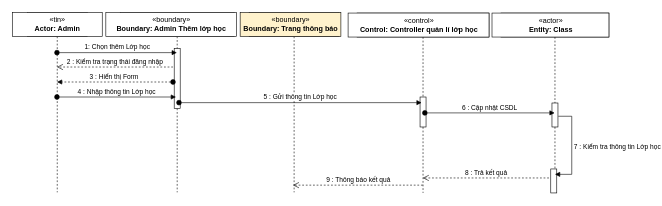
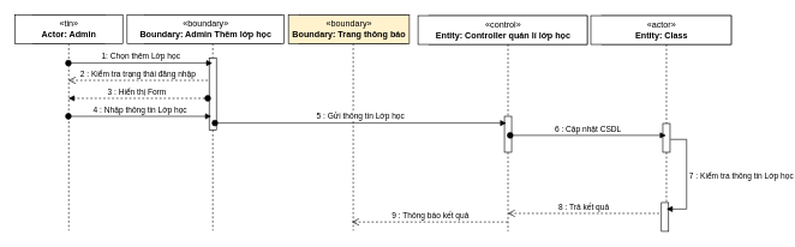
  <mxCell id="0" />
  <mxCell id="1" parent="0" />
  <mxCell id="2" value=":Object" style="shape=umlLifeline;perimeter=lifelinePerimeter;whiteSpace=wrap;html=1;container=1;collapsible=0;recursiveResize=0;outlineConnect=0;" parent="1" vertex="1"><mxGeometry x="45" y="20" width="100" height="300" as="geometry" /></mxCell>
  <mxCell id="3" value="«tin»&lt;br&gt;&lt;b&gt;Actor: Admin&lt;/b&gt;" style="html=1;" parent="1" vertex="1"><mxGeometry x="20" y="20" width="150" height="40" as="geometry" /></mxCell>
  <mxCell id="4" value=":Object" style="shape=umlLifeline;perimeter=lifelinePerimeter;whiteSpace=wrap;html=1;container=1;collapsible=0;recursiveResize=0;outlineConnect=0;" parent="1" vertex="1"><mxGeometry x="200" y="20" width="190" height="300" as="geometry" /></mxCell>
  <mxCell id="5" value="«boundary»&lt;br&gt;&lt;b&gt;Boundary: Admin Thêm lớp học&lt;/b&gt;" style="html=1;" parent="4" vertex="1"><mxGeometry x="-24" width="218" height="40" as="geometry" /></mxCell>
  <mxCell id="6" value="" style="html=1;points=[];perimeter=orthogonalPerimeter;" parent="4" vertex="1"><mxGeometry x="90" y="60" width="10" height="100" as="geometry" /></mxCell>
  <mxCell id="7" value=":Object" style="shape=umlLifeline;perimeter=lifelinePerimeter;whiteSpace=wrap;html=1;container=1;collapsible=0;recursiveResize=0;outlineConnect=0;" parent="1" vertex="1"><mxGeometry x="415" y="20" width="150" height="300" as="geometry" /></mxCell>
  <mxCell id="8" value="«boundary»&lt;br&gt;&lt;b&gt;Boundary: Trang thông báo&lt;/b&gt;" style="html=1;fillColor=#fff2cc;" parent="7" vertex="1"><mxGeometry x="-15" width="168" height="40" as="geometry" /></mxCell>
  <mxCell id="9" value=":Object" style="shape=umlLifeline;perimeter=lifelinePerimeter;whiteSpace=wrap;html=1;container=1;collapsible=0;recursiveResize=0;outlineConnect=0;" parent="1" vertex="1"><mxGeometry x="595" y="21" width="220" height="300" as="geometry" /></mxCell>
- <mxCell id="10" value="«control»&lt;br&gt;&lt;b&gt;Control: Controller quản lí lớp học&lt;/b&gt;" style="html=1;" parent="9" vertex="1"><mxGeometry x="-15" width="235" height="40" as="geometry" /></mxCell>
+ <mxCell id="10" value="«control»&lt;br&gt;&lt;b&gt;Entity: Controller quản lí lớp học&lt;/b&gt;" style="html=1;" parent="9" vertex="1"><mxGeometry x="-15" width="235" height="40" as="geometry" /></mxCell>
  <mxCell id="11" value="" style="html=1;points=[];perimeter=orthogonalPerimeter;" parent="9" vertex="1"><mxGeometry x="105" y="140" width="10" height="50" as="geometry" /></mxCell>
  <mxCell id="12" value=":Object" style="shape=umlLifeline;perimeter=lifelinePerimeter;whiteSpace=wrap;html=1;container=1;collapsible=0;recursiveResize=0;outlineConnect=0;" parent="1" vertex="1"><mxGeometry x="835" y="21" width="180" height="300" as="geometry" /></mxCell>
  <mxCell id="13" value="«actor»&lt;br&gt;&lt;b&gt;Entity: Class&lt;br&gt;&lt;/b&gt;" style="html=1;" parent="12" vertex="1"><mxGeometry x="-15" width="195" height="40" as="geometry" /></mxCell>
  <mxCell id="14" value="" style="html=1;points=[];perimeter=orthogonalPerimeter;" parent="12" vertex="1"><mxGeometry x="85" y="150" width="10" height="40" as="geometry" /></mxCell>
  <mxCell id="15" value="1: Chọn thêm Lớp học" style="html=1;verticalAlign=bottom;startArrow=oval;startFill=1;endArrow=block;startSize=8;" parent="1" target="4" edge="1"><mxGeometry width="60" relative="1" as="geometry"><mxPoint x="94.5" y="87" as="sourcePoint" /><mxPoint x="290" y="85" as="targetPoint" /><Array as="points"><mxPoint x="158" y="87" /></Array></mxGeometry></mxCell>
  <mxCell id="16" value="5 : Gửi thông tin Lớp học" style="html=1;verticalAlign=bottom;startArrow=oval;startFill=1;endArrow=block;startSize=8;entryX=-0.1;entryY=0.2;entryDx=0;entryDy=0;entryPerimeter=0;" parent="1" edge="1"><mxGeometry width="60" relative="1" as="geometry"><mxPoint x="298.004" y="170.41" as="sourcePoint" /><mxPoint x="702.68" y="170.41" as="targetPoint" /></mxGeometry></mxCell>
  <mxCell id="17" value="6 : Cập nhật CSDL" style="html=1;verticalAlign=bottom;startArrow=oval;startFill=1;endArrow=block;startSize=8;exitX=0.8;exitY=0.39;exitDx=0;exitDy=0;exitPerimeter=0;" parent="1" edge="1"><mxGeometry width="60" relative="1" as="geometry"><mxPoint x="708" y="187.5" as="sourcePoint" /><mxPoint x="924.5" y="187.5" as="targetPoint" /></mxGeometry></mxCell>
  <mxCell id="18" value="" style="html=1;points=[];perimeter=orthogonalPerimeter;" parent="1" vertex="1"><mxGeometry x="918" y="281" width="10" height="40" as="geometry" /></mxCell>
  <mxCell id="19" value="7 : Kiểm tra thông tin Lớp học" style="edgeStyle=orthogonalEdgeStyle;html=1;align=left;spacingLeft=2;endArrow=block;rounded=0;exitX=1.058;exitY=0.553;exitDx=0;exitDy=0;exitPerimeter=0;" parent="1" source="14" edge="1"><mxGeometry relative="1" as="geometry"><mxPoint x="944.5" y="192.88" as="sourcePoint" /><Array as="points"><mxPoint x="953" y="193" /><mxPoint x="953" y="290" /></Array><mxPoint x="925" y="290" as="targetPoint" /></mxGeometry></mxCell>
  <mxCell id="20" value="2 : Kiểm tra trạng thái đăng nhập" style="html=1;verticalAlign=bottom;endArrow=open;dashed=1;endSize=8;" parent="1" target="2" edge="1"><mxGeometry relative="1" as="geometry"><mxPoint x="288" y="111" as="sourcePoint" /><mxPoint x="358" y="211" as="targetPoint" /><Array as="points"><mxPoint x="208" y="111" /></Array></mxGeometry></mxCell>
  <mxCell id="21" value="3 : Hiển thị Form&amp;nbsp;" style="html=1;verticalAlign=bottom;startArrow=oval;startFill=1;endArrow=block;startSize=8;dashed=1;" parent="1" edge="1"><mxGeometry width="60" relative="1" as="geometry"><mxPoint x="288" y="136" as="sourcePoint" /><mxPoint x="94.5" y="136" as="targetPoint" /><Array as="points"><mxPoint x="158" y="136" /></Array></mxGeometry></mxCell>
  <mxCell id="22" value="8 : Trả kết quả" style="html=1;verticalAlign=bottom;endArrow=open;dashed=1;endSize=8;exitX=-0.3;exitY=0.375;exitDx=0;exitDy=0;exitPerimeter=0;" parent="1" source="18" target="9" edge="1"><mxGeometry relative="1" as="geometry"><mxPoint x="862.5" y="298" as="sourcePoint" /><mxPoint x="708" y="298" as="targetPoint" /></mxGeometry></mxCell>
  <mxCell id="23" value="9 : Thông báo kết quả" style="html=1;verticalAlign=bottom;endArrow=open;dashed=1;endSize=8;" parent="1" source="9" edge="1"><mxGeometry relative="1" as="geometry"><mxPoint x="648" y="308" as="sourcePoint" /><mxPoint x="488" y="308" as="targetPoint" /></mxGeometry></mxCell>
  <mxCell id="24" value="4 : Nhập thông tin Lớp học" style="html=1;verticalAlign=bottom;startArrow=oval;startFill=1;endArrow=block;startSize=8;" parent="1" source="2" edge="1"><mxGeometry width="60" relative="1" as="geometry"><mxPoint x="118" y="161" as="sourcePoint" /><mxPoint x="293" y="161" as="targetPoint" /><Array as="points"><mxPoint x="181.5" y="161" /></Array></mxGeometry></mxCell>
